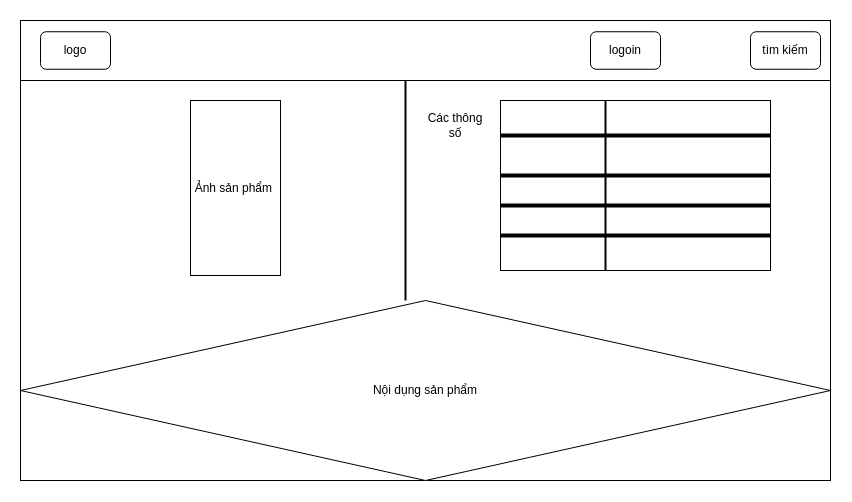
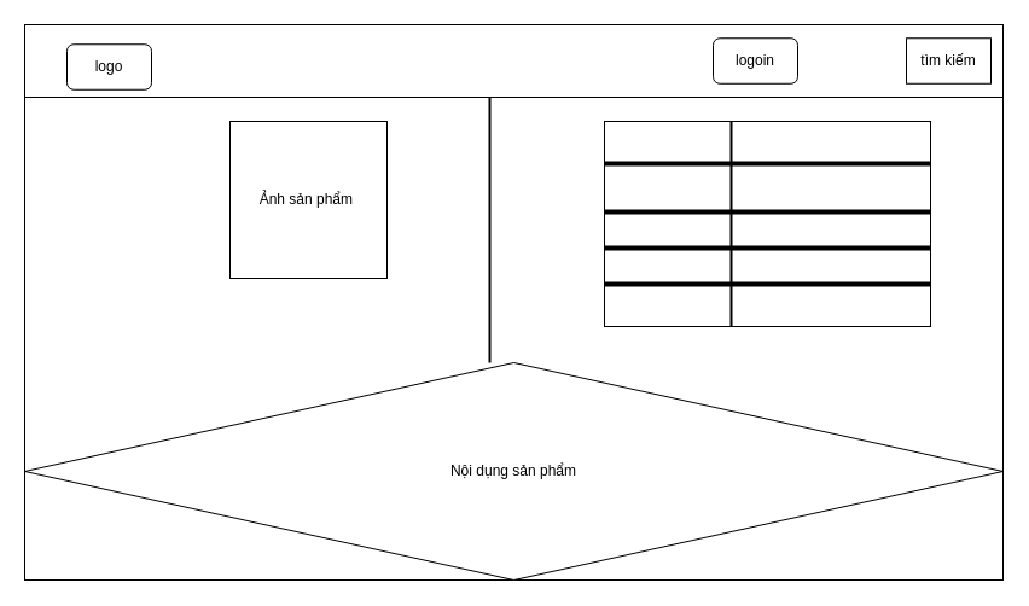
  <mxCell id="0" />
  <mxCell id="1" parent="0" />
  <mxCell id="2" value="" style="rounded=0;whiteSpace=wrap;html=1;" vertex="1" parent="1"><mxGeometry x="20" y="20" width="810" height="460" as="geometry" /></mxCell>
  <mxCell id="3" value="" style="rounded=0;whiteSpace=wrap;html=1;" vertex="1" parent="1"><mxGeometry x="20" y="20" width="810" height="60" as="geometry" /></mxCell>
- <mxCell id="4" value="logo" style="rounded=1;whiteSpace=wrap;html=1;" vertex="1" parent="1"><mxGeometry x="40" y="31.25" width="70" height="37.5" as="geometry" /></mxCell>
+ <mxCell id="4" value="logo" style="rounded=1;whiteSpace=wrap;html=1;" vertex="1" parent="1"><mxGeometry x="55" y="36.25" width="70" height="37.5" as="geometry" /></mxCell>
  <mxCell id="5" value="logoin" style="rounded=1;whiteSpace=wrap;html=1;" vertex="1" parent="1"><mxGeometry x="590" y="31.25" width="70" height="37.5" as="geometry" /></mxCell>
- <mxCell id="6" value="tìm kiếm" style="rounded=1;whiteSpace=wrap;html=1;" vertex="1" parent="1"><mxGeometry x="750" y="31.25" width="70" height="37.5" as="geometry" /></mxCell>
- <mxCell id="7" value="Ảnh sản phẩm&amp;nbsp;" style="whiteSpace=wrap;html=1;aspect=fixed;" vertex="1" parent="1"><mxGeometry x="190" y="100" width="90" height="175" as="geometry" /></mxCell>
+ <mxCell id="6" value="tìm kiếm" style="whiteSpace=wrap;html=1;rounded=0;" vertex="1" parent="1"><mxGeometry x="750" y="31.25" width="70" height="37.5" as="geometry" /></mxCell>
+ <mxCell id="7" value="Ảnh sản phẩm&amp;nbsp;" style="whiteSpace=wrap;html=1;aspect=fixed;" vertex="1" parent="1"><mxGeometry x="190" y="100" width="130" height="130" as="geometry" /></mxCell>
  <mxCell id="8" value="" style="line;strokeWidth=2;direction=south;html=1;" vertex="1" parent="1"><mxGeometry x="400" y="80" width="10" height="220" as="geometry" /></mxCell>
  <mxCell id="9" value="" style="rounded=0;whiteSpace=wrap;html=1;" vertex="1" parent="1"><mxGeometry x="500" y="100" width="270" height="170" as="geometry" /></mxCell>
  <mxCell id="10" value="" style="line;strokeWidth=2;direction=south;html=1;" vertex="1" parent="1"><mxGeometry x="600" y="100" width="10" height="170" as="geometry" /></mxCell>
  <mxCell id="11" value="" style="line;strokeWidth=4;html=1;perimeter=backbonePerimeter;points=[];outlineConnect=0;" vertex="1" parent="1"><mxGeometry x="500" y="130" width="270" height="10" as="geometry" /></mxCell>
  <mxCell id="12" value="" style="line;strokeWidth=4;html=1;perimeter=backbonePerimeter;points=[];outlineConnect=0;" vertex="1" parent="1"><mxGeometry x="500" y="170" width="270" height="10" as="geometry" /></mxCell>
  <mxCell id="13" value="" style="line;strokeWidth=4;html=1;perimeter=backbonePerimeter;points=[];outlineConnect=0;" vertex="1" parent="1"><mxGeometry x="500" y="200" width="270" height="10" as="geometry" /></mxCell>
  <mxCell id="14" value="" style="line;strokeWidth=4;html=1;perimeter=backbonePerimeter;points=[];outlineConnect=0;" vertex="1" parent="1"><mxGeometry x="500" y="230" width="270" height="10" as="geometry" /></mxCell>
- <mxCell id="15" value="Các thông số" style="text;html=1;align=center;verticalAlign=middle;whiteSpace=wrap;rounded=0;" vertex="1" parent="1"><mxGeometry x="425" y="110" width="60" height="30" as="geometry" /></mxCell>
  <mxCell id="16" value="Nội dụng sản phẩm" style="rhombus;whiteSpace=wrap;html=1;" vertex="1" parent="1"><mxGeometry x="20" y="300" width="810" height="180" as="geometry" /></mxCell>
